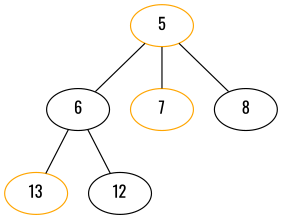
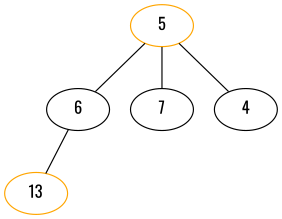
  graph {
    fontname=Oswald
    node [fontname=Oswald]
    edge [fontname=Oswald]
    n1 [color=orange label=5]
    n2 [color=black label=6]
-   n3 [label=7 color=orange]
-   n4 [label=8]
+   n3 [label=7]
+   n4 [label=4]
    n5 [color=orange label=13]
-   n6 [label=12]
    n1 -- n2
    n1 -- n3
    n1 -- n4
    n2 -- n5
-   n2 -- n6
  }
